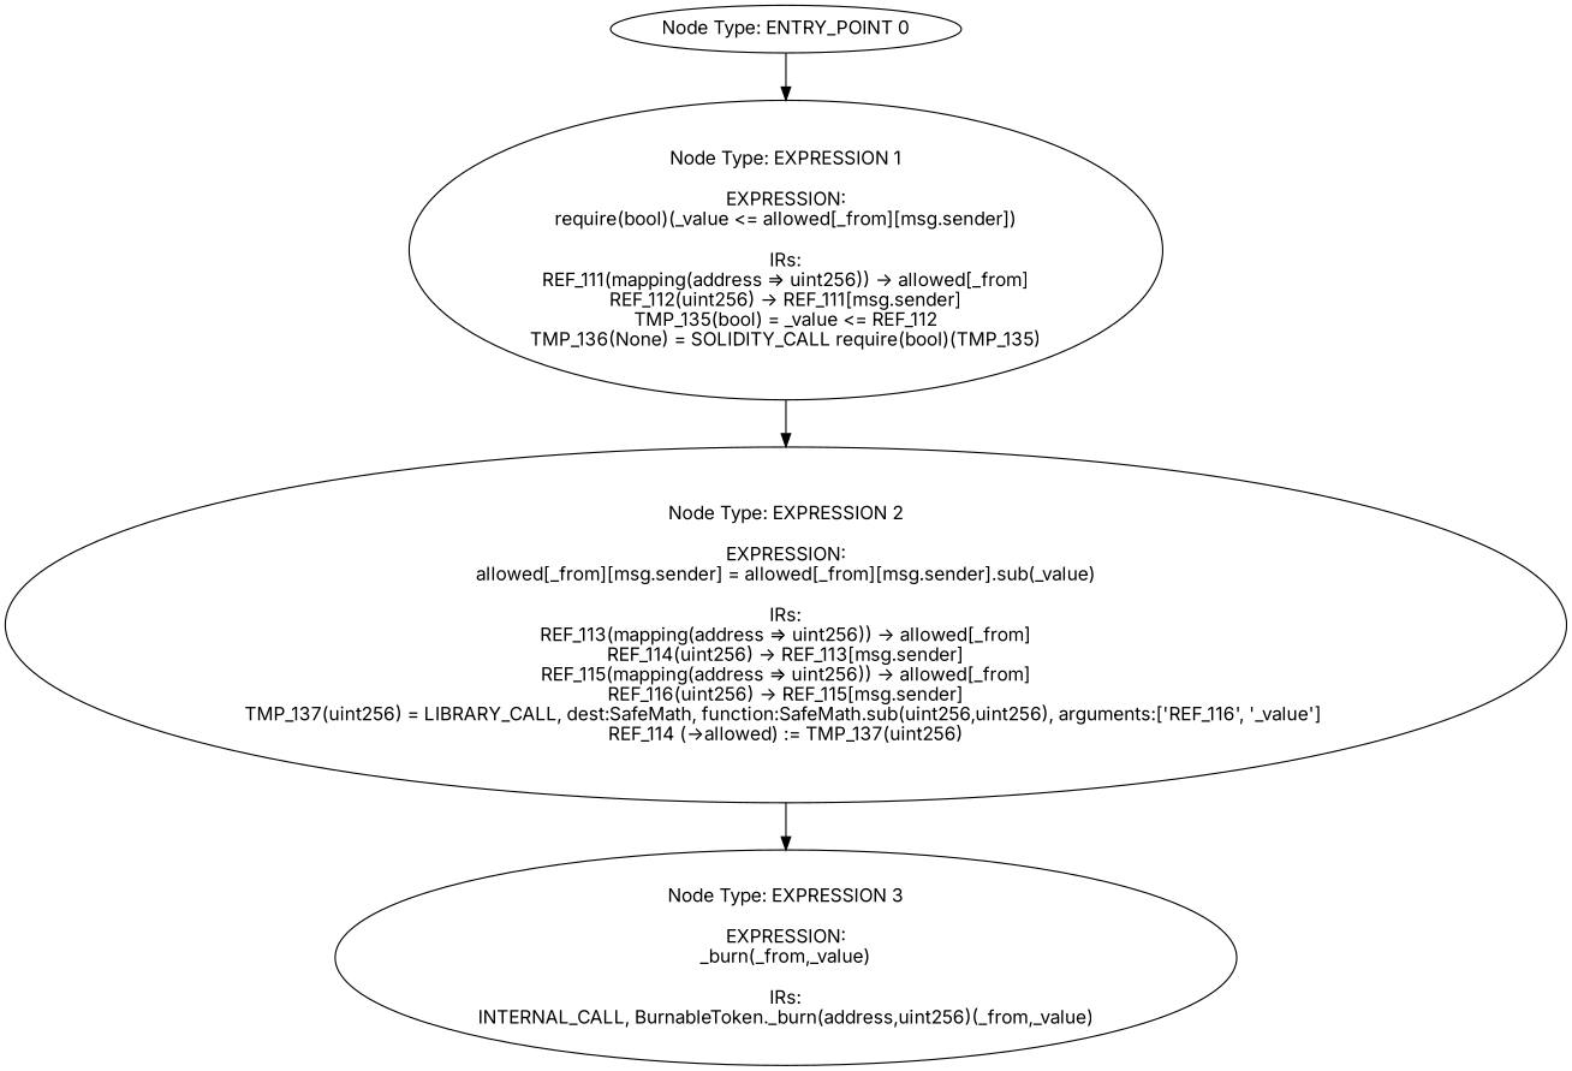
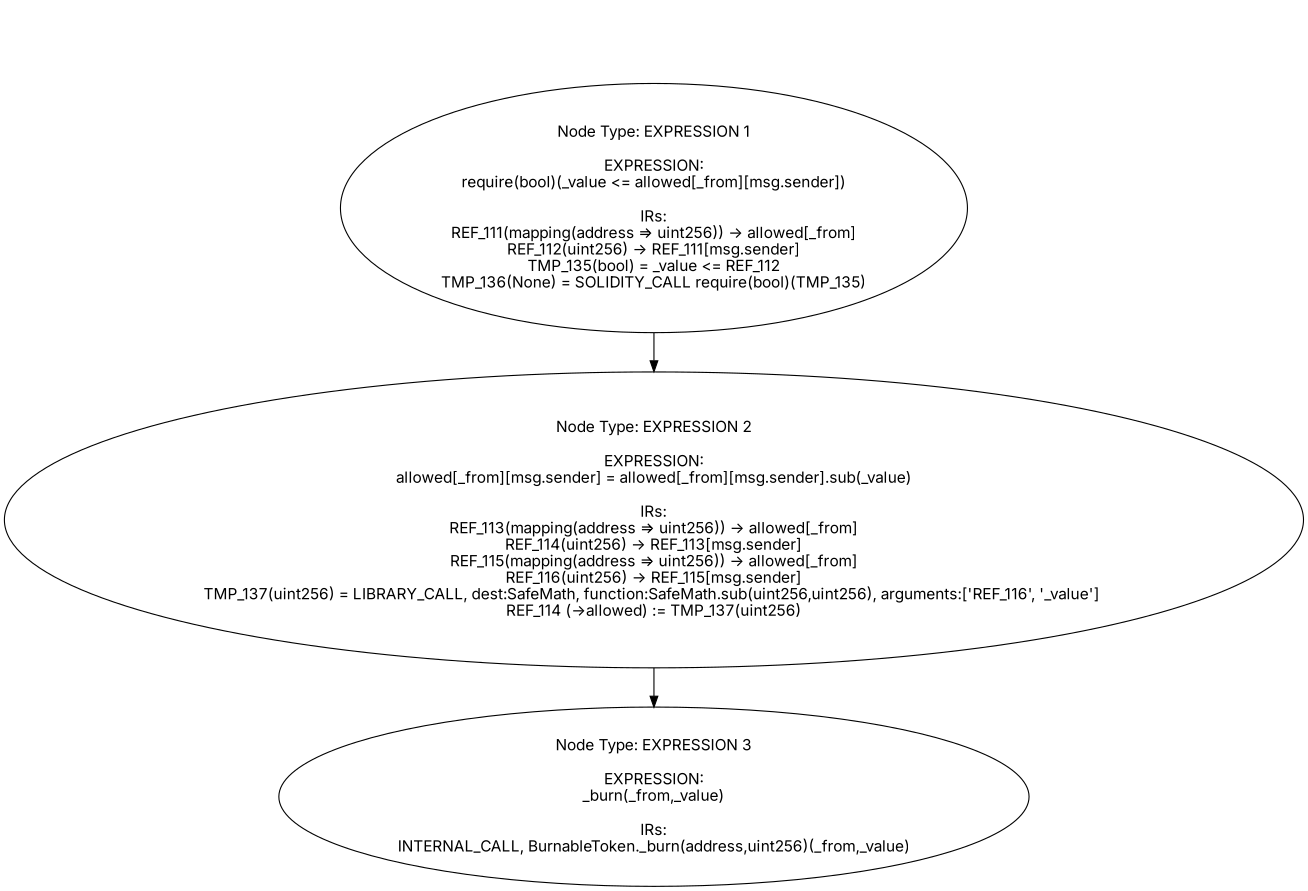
  digraph {
    fontname=Inter
    node [fontname=Inter]
    edge [fontname=Inter]
-   n1 [label="Node Type: ENTRY_POINT 0\n"]
    n2 [label="Node Type: EXPRESSION 1\n\nEXPRESSION:\nrequire(bool)(_value <= allowed[_from][msg.sender])\n\nIRs:\nREF_111(mapping(address => uint256)) -> allowed[_from]\nREF_112(uint256) -> REF_111[msg.sender]\nTMP_135(bool) = _value <= REF_112\nTMP_136(None) = SOLIDITY_CALL require(bool)(TMP_135)"]
    n3 [label="Node Type: EXPRESSION 2\n\nEXPRESSION:\nallowed[_from][msg.sender] = allowed[_from][msg.sender].sub(_value)\n\nIRs:\nREF_113(mapping(address => uint256)) -> allowed[_from]\nREF_114(uint256) -> REF_113[msg.sender]\nREF_115(mapping(address => uint256)) -> allowed[_from]\nREF_116(uint256) -> REF_115[msg.sender]\nTMP_137(uint256) = LIBRARY_CALL, dest:SafeMath, function:SafeMath.sub(uint256,uint256), arguments:['REF_116', '_value'] \nREF_114 (->allowed) := TMP_137(uint256)"]
    n4 [label="Node Type: EXPRESSION 3\n\nEXPRESSION:\n_burn(_from,_value)\n\nIRs:\nINTERNAL_CALL, BurnableToken._burn(address,uint256)(_from,_value)"]
-   n1 -> n2
    n2 -> n3
    n3 -> n4
  }
